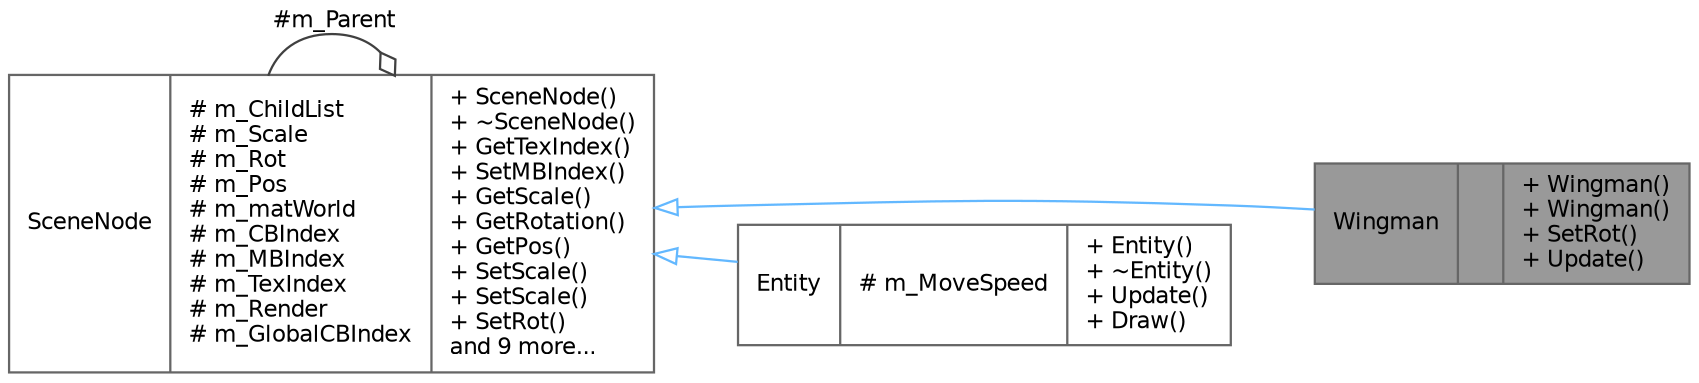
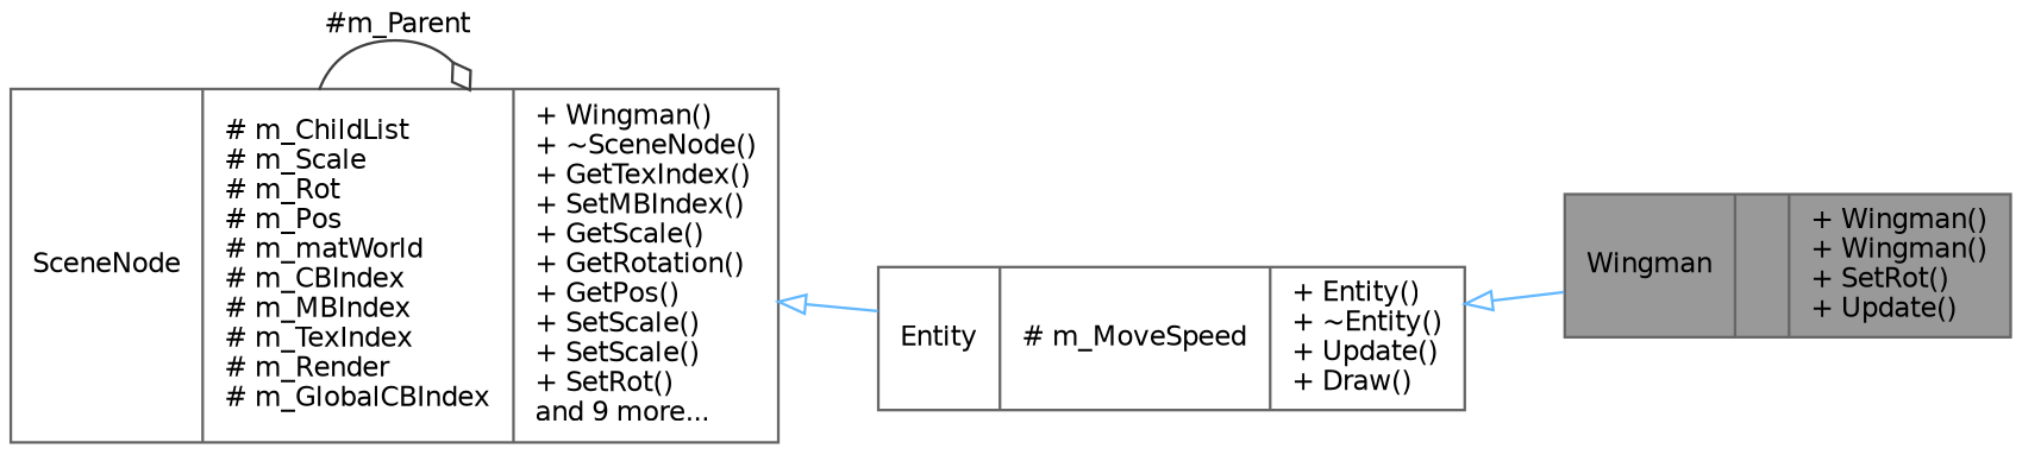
  digraph {
    rankdir=LR
    node [color=gray40 fillcolor=white fontname=Helvetica fontsize=10 shape=record style=filled]
    edge [arrowtail=onormal color=steelblue1 dir=back fontname=Helvetica fontsize=10 labelfontname=Helvetica labelfontsize=10 style=solid]
    n1 [fillcolor=grey60 fontcolor=black height=0.2 label="{Wingman\n||+ Wingman()\l+ Wingman()\l+ SetRot()\l+ Update()\l}" width=0.4]
    n2 [height=0.2 label="{Entity\n|# m_MoveSpeed\l|+ Entity()\l+ ~Entity()\l+ Update()\l+ Draw()\l}" width=0.4]
-   n3 [height=0.2 label="{SceneNode\n|# m_ChildList\l# m_Scale\l# m_Rot\l# m_Pos\l# m_matWorld\l# m_CBIndex\l# m_MBIndex\l# m_TexIndex\l# m_Render\l# m_GlobalCBIndex\l|+ SceneNode()\l+ ~SceneNode()\l+ GetTexIndex()\l+ SetMBIndex()\l+ GetScale()\l+ GetRotation()\l+ GetPos()\l+ SetScale()\l+ SetScale()\l+ SetRot()\land 9 more...\l}" width=0.4]
-   n3 -> n1
+   n3 [height=0.2 label="{SceneNode\n|# m_ChildList\l# m_Scale\l# m_Rot\l# m_Pos\l# m_matWorld\l# m_CBIndex\l# m_MBIndex\l# m_TexIndex\l# m_Render\l# m_GlobalCBIndex\l|+ Wingman()\l+ ~SceneNode()\l+ GetTexIndex()\l+ SetMBIndex()\l+ GetScale()\l+ GetRotation()\l+ GetPos()\l+ SetScale()\l+ SetScale()\l+ SetRot()\land 9 more...\l}" width=0.4]
+   n2 -> n1
    n3 -> n2
    n3 -> n3 [arrowhead=odiamond color=grey25 label=" #m_Parent" arrowtail="" dir=""]
  }
